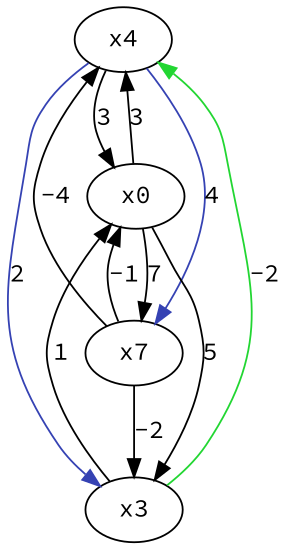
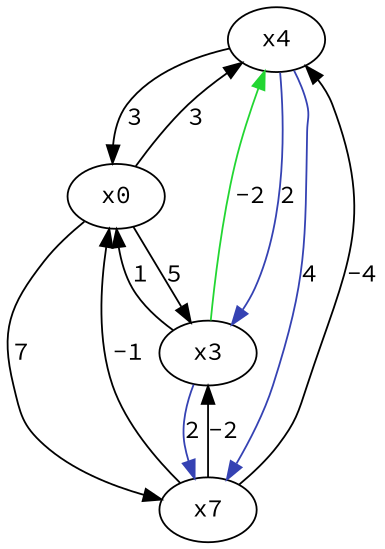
  digraph {
    fontname="Source Code Pro"
    node [fontname="Source Code Pro"]
    edge [fontname="Source Code Pro"]
    n1 [label=x4]
    x0
    n3 [label=x7]
    x3
    n1 -> x0 [label=3]
    n1 -> n3 [color="0.650 0.700 0.700" label=4]
    n1 -> x3 [color="0.650 0.700 0.700" label=2]
    x0 -> n1 [label=3]
    x0 -> n3 [label=7]
    x0 -> x3 [label=5]
    n3 -> n1 [label=-4]
    n3 -> x0 [label=-1]
    n3 -> x3 [label=-2]
    x3 -> n1 [color="0.348 0.839 0.839" label=-2]
    x3 -> x0 [label=1]
+   x3 -> n3 [color="0.650 0.700 0.700" label=2]
  }
